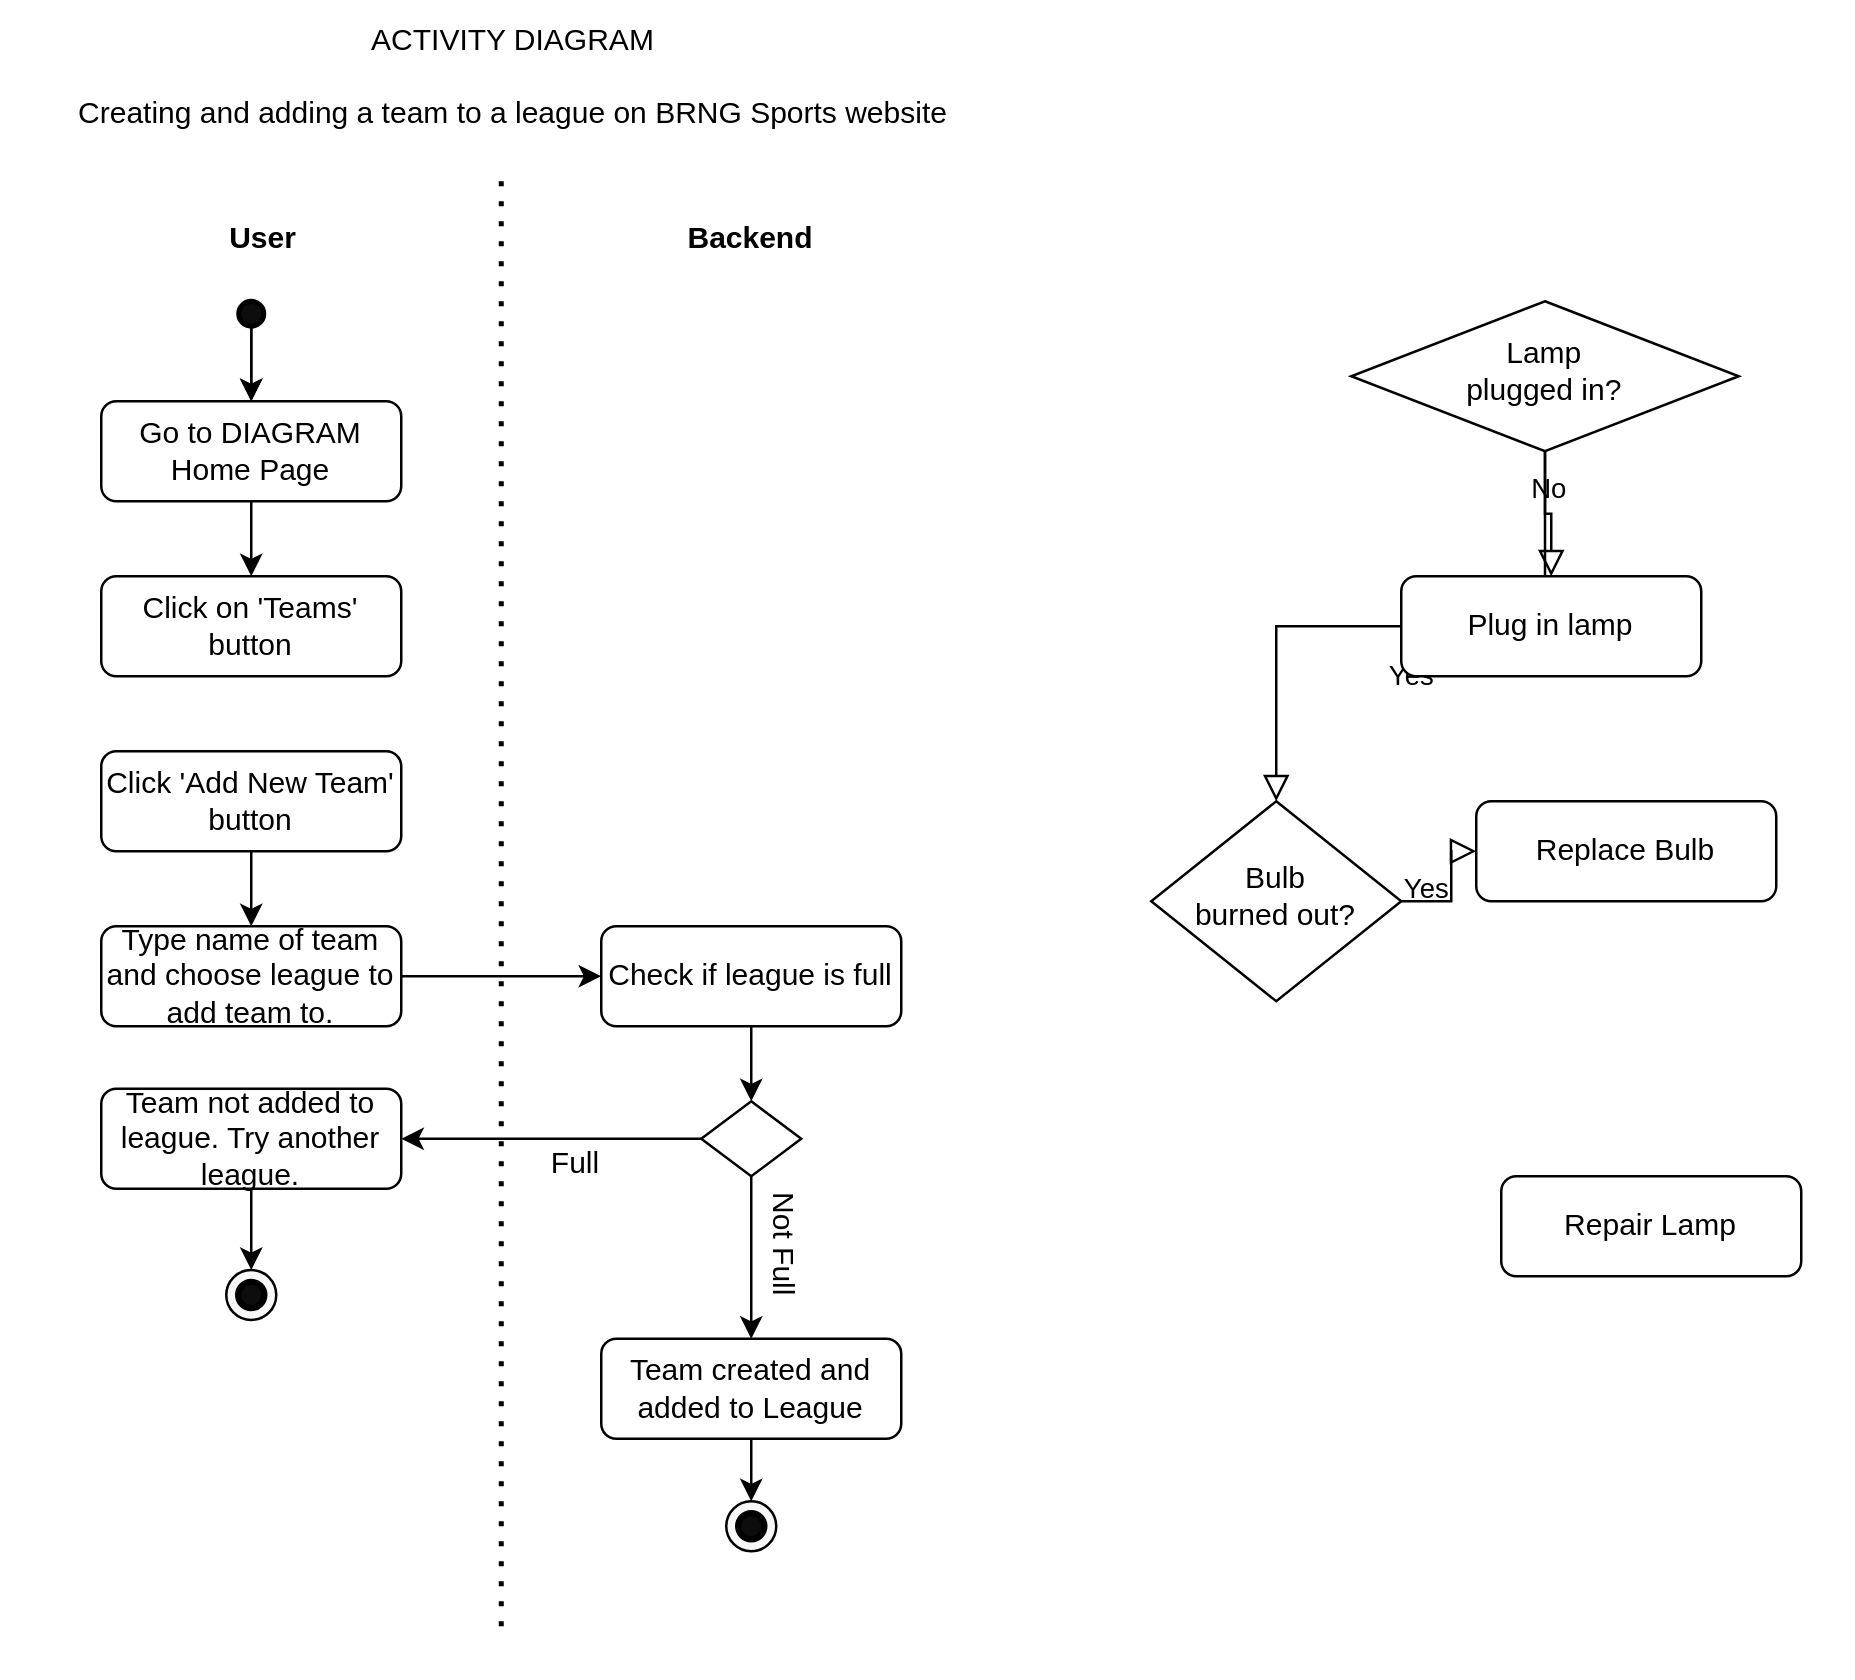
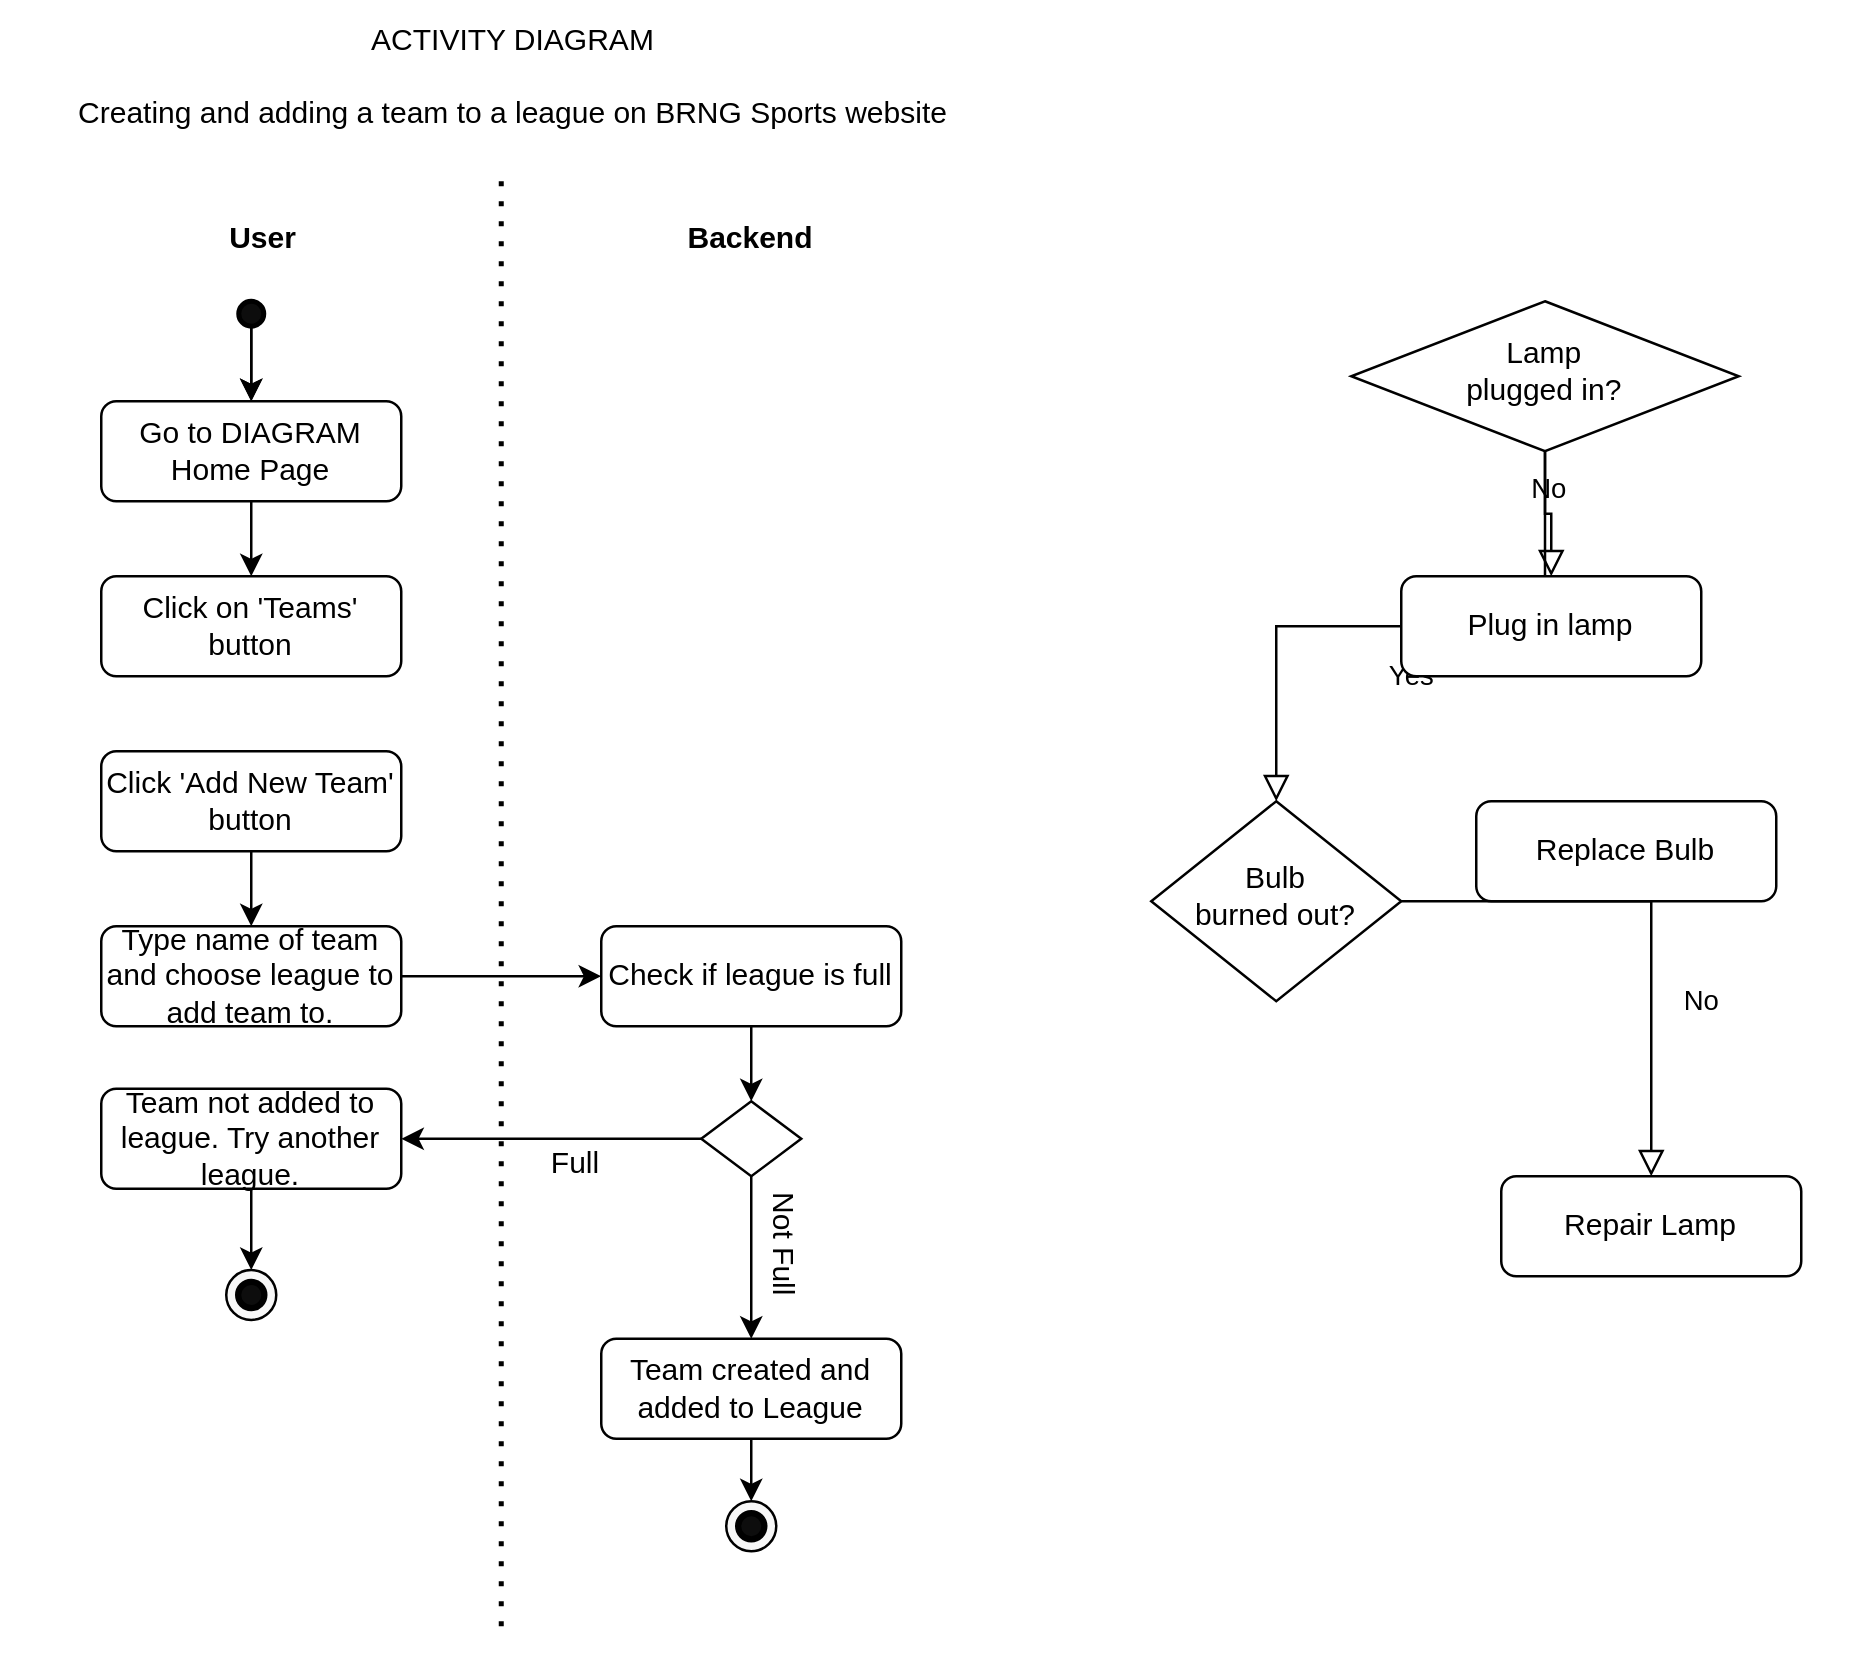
  <mxCell id="0" />
  <mxCell id="1" parent="0" />
  <mxCell id="2" style="edgeStyle=orthogonalEdgeStyle;rounded=0;orthogonalLoop=1;jettySize=auto;html=1;" edge="1" parent="1" source="3" target="18"><mxGeometry relative="1" as="geometry" /></mxCell>
  <mxCell id="3" value="Go to DIAGRAM Home Page" style="rounded=1;whiteSpace=wrap;html=1;fontSize=12;glass=0;strokeWidth=1;shadow=0;" parent="1" vertex="1"><mxGeometry x="40" y="160" width="120" height="40" as="geometry" /></mxCell>
  <mxCell id="4" value="Yes" style="rounded=0;html=1;jettySize=auto;orthogonalLoop=1;fontSize=11;endArrow=block;endFill=0;endSize=8;strokeWidth=1;shadow=0;labelBackgroundColor=none;edgeStyle=orthogonalEdgeStyle;" parent="1" source="6" target="10" edge="1"><mxGeometry y="20" relative="1" as="geometry"><mxPoint as="offset" /></mxGeometry></mxCell>
  <mxCell id="5" value="No" style="edgeStyle=orthogonalEdgeStyle;rounded=0;html=1;jettySize=auto;orthogonalLoop=1;fontSize=11;endArrow=block;endFill=0;endSize=8;strokeWidth=1;shadow=0;labelBackgroundColor=none;" parent="1" source="6" target="7" edge="1"><mxGeometry y="10" relative="1" as="geometry"><mxPoint as="offset" /></mxGeometry></mxCell>
  <mxCell id="6" value="Lamp&lt;br&gt;plugged in?" style="rhombus;whiteSpace=wrap;html=1;shadow=0;fontFamily=Helvetica;fontSize=12;align=center;strokeWidth=1;spacing=6;spacingTop=-4;" parent="1" vertex="1"><mxGeometry x="540" y="120" width="155" height="60" as="geometry" /></mxCell>
  <mxCell id="7" value="Plug in lamp" style="rounded=1;whiteSpace=wrap;html=1;fontSize=12;glass=0;strokeWidth=1;shadow=0;" parent="1" vertex="1"><mxGeometry x="560" y="230" width="120" height="40" as="geometry" /></mxCell>
- <mxCell id="9" value="Yes" style="edgeStyle=orthogonalEdgeStyle;rounded=0;html=1;jettySize=auto;orthogonalLoop=1;fontSize=11;endArrow=block;endFill=0;endSize=8;strokeWidth=1;shadow=0;labelBackgroundColor=none;" parent="1" source="10" target="12" edge="1"><mxGeometry y="10" relative="1" as="geometry"><mxPoint as="offset" /></mxGeometry></mxCell>
+ <mxCell id="8" value="No" style="rounded=0;html=1;jettySize=auto;orthogonalLoop=1;fontSize=11;endArrow=block;endFill=0;endSize=8;strokeWidth=1;shadow=0;labelBackgroundColor=none;edgeStyle=orthogonalEdgeStyle;" parent="1" source="10" target="11" edge="1"><mxGeometry x="0.333" y="20" relative="1" as="geometry"><mxPoint as="offset" /></mxGeometry></mxCell>
  <mxCell id="10" value="Bulb&lt;br&gt;burned out?" style="rhombus;whiteSpace=wrap;html=1;shadow=0;fontFamily=Helvetica;fontSize=12;align=center;strokeWidth=1;spacing=6;spacingTop=-4;" parent="1" vertex="1"><mxGeometry x="460" y="320" width="100" height="80" as="geometry" /></mxCell>
  <mxCell id="11" value="Repair Lamp" style="rounded=1;whiteSpace=wrap;html=1;fontSize=12;glass=0;strokeWidth=1;shadow=0;" parent="1" vertex="1"><mxGeometry x="600" y="470" width="120" height="40" as="geometry" /></mxCell>
  <mxCell id="12" value="Replace Bulb" style="rounded=1;whiteSpace=wrap;html=1;fontSize=12;glass=0;strokeWidth=1;shadow=0;" parent="1" vertex="1"><mxGeometry x="590" y="320" width="120" height="40" as="geometry" /></mxCell>
  <mxCell id="13" value="ACTIVITY DIAGRAM&lt;br&gt;&lt;br&gt;Creating and adding a team to a league on BRNG Sports website" style="text;html=1;strokeColor=none;fillColor=none;align=center;verticalAlign=middle;whiteSpace=wrap;rounded=0;" vertex="1" parent="1"><mxGeometry x="20" y="20" width="370" height="20" as="geometry" /></mxCell>
  <mxCell id="14" style="edgeStyle=orthogonalEdgeStyle;rounded=0;orthogonalLoop=1;jettySize=auto;html=1;exitX=0.5;exitY=1;exitDx=0;exitDy=0;exitPerimeter=0;" edge="1" parent="1" source="16" target="3"><mxGeometry relative="1" as="geometry" /></mxCell>
  <mxCell id="15" value="" style="edgeStyle=orthogonalEdgeStyle;rounded=0;orthogonalLoop=1;jettySize=auto;html=1;" edge="1" parent="1" source="16" target="3"><mxGeometry relative="1" as="geometry" /></mxCell>
  <mxCell id="16" value="" style="strokeWidth=2;html=1;shape=mxgraph.flowchart.start_2;whiteSpace=wrap;fillColor=#0D0D0D;" vertex="1" parent="1"><mxGeometry x="95" y="120" width="10" height="10" as="geometry" /></mxCell>
  <mxCell id="17" value="User" style="text;html=1;strokeColor=none;fillColor=none;align=center;verticalAlign=middle;whiteSpace=wrap;rounded=0;fontStyle=1" vertex="1" parent="1"><mxGeometry x="85" y="85" width="40" height="20" as="geometry" /></mxCell>
  <mxCell id="18" value="Click on 'Teams' button" style="rounded=1;whiteSpace=wrap;html=1;fontSize=12;glass=0;strokeWidth=1;shadow=0;" vertex="1" parent="1"><mxGeometry x="40" y="230" width="120" height="40" as="geometry" /></mxCell>
  <mxCell id="19" value="" style="edgeStyle=orthogonalEdgeStyle;rounded=0;orthogonalLoop=1;jettySize=auto;html=1;" edge="1" parent="1" source="20" target="22"><mxGeometry relative="1" as="geometry" /></mxCell>
  <mxCell id="20" value="Click 'Add New Team' button" style="rounded=1;whiteSpace=wrap;html=1;fontSize=12;glass=0;strokeWidth=1;shadow=0;" vertex="1" parent="1"><mxGeometry x="40" y="300" width="120" height="40" as="geometry" /></mxCell>
  <mxCell id="21" value="" style="edgeStyle=orthogonalEdgeStyle;rounded=0;orthogonalLoop=1;jettySize=auto;html=1;" edge="1" parent="1" source="22" target="27"><mxGeometry relative="1" as="geometry" /></mxCell>
  <mxCell id="22" value="Type name of team and choose league to add team to." style="rounded=1;whiteSpace=wrap;html=1;fontSize=12;glass=0;strokeWidth=1;shadow=0;" vertex="1" parent="1"><mxGeometry x="40" y="370" width="120" height="40" as="geometry" /></mxCell>
  <mxCell id="23" style="edgeStyle=orthogonalEdgeStyle;rounded=0;orthogonalLoop=1;jettySize=auto;html=1;" edge="1" parent="1" source="25" target="30"><mxGeometry relative="1" as="geometry" /></mxCell>
  <mxCell id="24" style="edgeStyle=orthogonalEdgeStyle;rounded=0;orthogonalLoop=1;jettySize=auto;html=1;entryX=0.5;entryY=0;entryDx=0;entryDy=0;" edge="1" parent="1" source="25" target="33"><mxGeometry relative="1" as="geometry" /></mxCell>
  <mxCell id="25" value="" style="rhombus;whiteSpace=wrap;html=1;shadow=0;fontFamily=Helvetica;fontSize=12;align=center;strokeWidth=1;spacing=6;spacingTop=-4;" vertex="1" parent="1"><mxGeometry x="280" y="440" width="40" height="30" as="geometry" /></mxCell>
  <mxCell id="26" value="" style="edgeStyle=orthogonalEdgeStyle;rounded=0;orthogonalLoop=1;jettySize=auto;html=1;" edge="1" parent="1" source="27" target="25"><mxGeometry relative="1" as="geometry" /></mxCell>
  <mxCell id="27" value="Check if league is full" style="rounded=1;whiteSpace=wrap;html=1;fontSize=12;glass=0;strokeWidth=1;shadow=0;" vertex="1" parent="1"><mxGeometry x="240" y="370" width="120" height="40" as="geometry" /></mxCell>
  <mxCell id="28" value="Backend" style="text;html=1;strokeColor=none;fillColor=none;align=center;verticalAlign=middle;whiteSpace=wrap;rounded=0;fontStyle=1" vertex="1" parent="1"><mxGeometry x="280" y="85" width="40" height="20" as="geometry" /></mxCell>
  <mxCell id="29" style="edgeStyle=orthogonalEdgeStyle;rounded=0;orthogonalLoop=1;jettySize=auto;html=1;entryX=0.5;entryY=0;entryDx=0;entryDy=0;" edge="1" parent="1" source="30" target="35"><mxGeometry relative="1" as="geometry" /></mxCell>
  <mxCell id="30" value="Team not added to league. Try another league." style="rounded=1;whiteSpace=wrap;html=1;fontSize=12;glass=0;strokeWidth=1;shadow=0;" vertex="1" parent="1"><mxGeometry x="40" y="435" width="120" height="40" as="geometry" /></mxCell>
  <mxCell id="31" value="Full" style="text;html=1;strokeColor=none;fillColor=none;align=center;verticalAlign=middle;whiteSpace=wrap;rounded=0;" vertex="1" parent="1"><mxGeometry x="210" y="455" width="40" height="20" as="geometry" /></mxCell>
  <mxCell id="32" style="edgeStyle=orthogonalEdgeStyle;rounded=0;orthogonalLoop=1;jettySize=auto;html=1;entryX=0.5;entryY=0;entryDx=0;entryDy=0;" edge="1" parent="1" source="33" target="37"><mxGeometry relative="1" as="geometry" /></mxCell>
  <mxCell id="33" value="Team created and added to League" style="rounded=1;whiteSpace=wrap;html=1;fontSize=12;glass=0;strokeWidth=1;shadow=0;" vertex="1" parent="1"><mxGeometry x="240" y="535" width="120" height="40" as="geometry" /></mxCell>
  <mxCell id="34" value="Not Full" style="text;html=1;strokeColor=none;fillColor=none;align=center;verticalAlign=middle;whiteSpace=wrap;rounded=0;rotation=90;" vertex="1" parent="1"><mxGeometry x="290" y="487.5" width="47" height="20" as="geometry" /></mxCell>
  <mxCell id="35" value="" style="ellipse;shape=doubleEllipse;whiteSpace=wrap;html=1;aspect=fixed;fillColor=#F7F7F7;" vertex="1" parent="1"><mxGeometry x="90" y="507.5" width="20" height="20" as="geometry" /></mxCell>
  <mxCell id="36" value="" style="strokeWidth=2;html=1;shape=mxgraph.flowchart.start_2;whiteSpace=wrap;fillColor=#0D0D0D;" vertex="1" parent="1"><mxGeometry x="95" y="512.5" width="10" height="10" as="geometry" /></mxCell>
  <mxCell id="37" value="" style="ellipse;shape=doubleEllipse;whiteSpace=wrap;html=1;aspect=fixed;fillColor=#F7F7F7;" vertex="1" parent="1"><mxGeometry x="290" y="600" width="20" height="20" as="geometry" /></mxCell>
  <mxCell id="38" value="" style="strokeWidth=2;html=1;shape=mxgraph.flowchart.start_2;whiteSpace=wrap;fillColor=#0D0D0D;" vertex="1" parent="1"><mxGeometry x="295" y="605" width="10" height="10" as="geometry" /></mxCell>
  <mxCell id="39" value="" style="endArrow=none;dashed=1;html=1;dashPattern=1 3;strokeWidth=2;" edge="1" parent="1"><mxGeometry width="50" height="50" relative="1" as="geometry"><mxPoint x="200" y="650" as="sourcePoint" /><mxPoint x="200" y="70" as="targetPoint" /></mxGeometry></mxCell>
